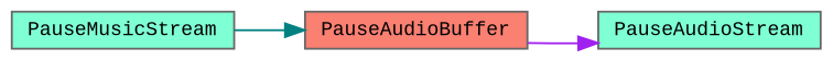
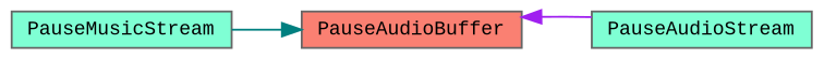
  digraph {
    fontname="Liberation Mono"
    rankdir=LR
    node [color=grey40 fillcolor=aquamarine fontname="Liberation Mono" fontsize=10 shape=box style=filled]
    edge [fontname="Liberation Mono" fontsize=10 labelfontname=Helvetica labelfontsize=10 style=solid]
    n1 [color=gray40 fontcolor=black height=0.2 label=PauseMusicStream width=0.4]
    n2 [fillcolor=salmon height=0.2 label=PauseAudioBuffer width=0.4]
    n3 [height=0.2 label=PauseAudioStream width=0.4]
    n1 -> n2 [color=teal]
-   n2 -> n3 [color=purple]
+   n3 -> n2 [color=purple]
  }
